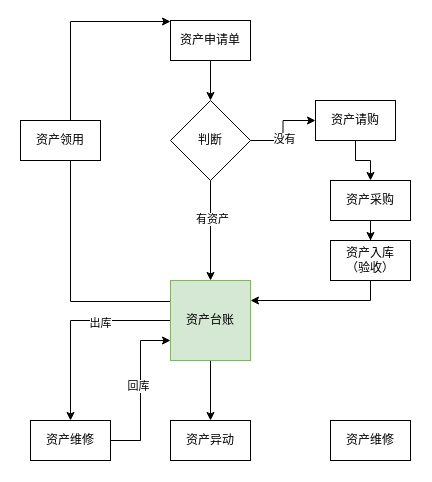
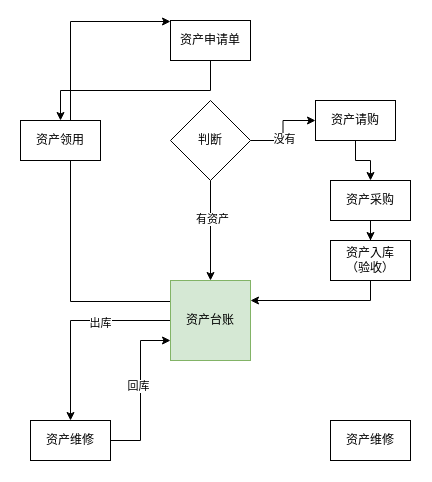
  <mxCell id="0" />
  <mxCell id="1" parent="0" />
  <mxCell id="2" style="edgeStyle=orthogonalEdgeStyle;rounded=0;orthogonalLoop=1;jettySize=auto;html=1;exitX=0;exitY=0.5;exitDx=0;exitDy=0;entryX=0;entryY=0.5;entryDx=0;entryDy=0;" edge="1" parent="1"><mxGeometry relative="1" as="geometry"><mxPoint x="170" y="301" as="sourcePoint" /><mxPoint x="170" y="21" as="targetPoint" /><Array as="points"><mxPoint x="70" y="301" /><mxPoint x="70" y="21" /></Array></mxGeometry></mxCell>
- <mxCell id="3" style="edgeStyle=orthogonalEdgeStyle;rounded=0;orthogonalLoop=1;jettySize=auto;html=1;exitX=0.5;exitY=1;exitDx=0;exitDy=0;entryX=0.5;entryY=0;entryDx=0;entryDy=0;" edge="1" parent="1" source="6" target="21"><mxGeometry relative="1" as="geometry" /></mxCell>
  <mxCell id="4" style="edgeStyle=orthogonalEdgeStyle;rounded=0;orthogonalLoop=1;jettySize=auto;html=1;exitX=0;exitY=0.5;exitDx=0;exitDy=0;" edge="1" parent="1" source="6" target="24"><mxGeometry relative="1" as="geometry" /></mxCell>
  <mxCell id="5" value="出库" style="edgeLabel;html=1;align=center;verticalAlign=middle;resizable=0;points=[];" vertex="1" connectable="0" parent="4"><mxGeometry x="-0.287" y="2" relative="1" as="geometry"><mxPoint as="offset" /></mxGeometry></mxCell>
  <mxCell id="6" value="资产台账" style="whiteSpace=wrap;html=1;aspect=fixed;fillColor=#d5e8d4;strokeColor=#82b366;" vertex="1" parent="1"><mxGeometry x="170" y="280" width="80" height="80" as="geometry" /></mxCell>
- <mxCell id="7" style="edgeStyle=orthogonalEdgeStyle;rounded=0;orthogonalLoop=1;jettySize=auto;html=1;exitX=0.5;exitY=1;exitDx=0;exitDy=0;entryX=0.5;entryY=0;entryDx=0;entryDy=0;" edge="1" parent="1" source="8" target="13"><mxGeometry relative="1" as="geometry" /></mxCell>
+ <mxCell id="7" style="edgeStyle=orthogonalEdgeStyle;rounded=0;orthogonalLoop=1;jettySize=auto;html=1;exitX=0.5;exitY=1;exitDx=0;exitDy=0;" edge="1" parent="1" source="8" target="20"><mxGeometry relative="1" as="geometry" /></mxCell>
  <mxCell id="8" value="资产申请单" style="rounded=0;whiteSpace=wrap;html=1;" vertex="1" parent="1"><mxGeometry x="170" y="20" width="80" height="40" as="geometry" /></mxCell>
  <mxCell id="9" style="edgeStyle=orthogonalEdgeStyle;rounded=0;orthogonalLoop=1;jettySize=auto;html=1;exitX=1;exitY=0.5;exitDx=0;exitDy=0;entryX=0;entryY=0.5;entryDx=0;entryDy=0;" edge="1" parent="1" source="13" target="15"><mxGeometry relative="1" as="geometry" /></mxCell>
  <mxCell id="10" value="没有" style="edgeLabel;html=1;align=center;verticalAlign=middle;resizable=0;points=[];" vertex="1" connectable="0" parent="9"><mxGeometry x="-0.208" y="-1" relative="1" as="geometry"><mxPoint as="offset" /></mxGeometry></mxCell>
  <mxCell id="11" style="edgeStyle=orthogonalEdgeStyle;rounded=0;orthogonalLoop=1;jettySize=auto;html=1;exitX=0.5;exitY=1;exitDx=0;exitDy=0;entryX=0.5;entryY=0;entryDx=0;entryDy=0;" edge="1" parent="1" source="13" target="6"><mxGeometry relative="1" as="geometry" /></mxCell>
  <mxCell id="12" value="有资产" style="edgeLabel;html=1;align=center;verticalAlign=middle;resizable=0;points=[];" vertex="1" connectable="0" parent="11"><mxGeometry x="-0.24" y="1" relative="1" as="geometry"><mxPoint as="offset" /></mxGeometry></mxCell>
  <mxCell id="13" value="判断" style="rhombus;whiteSpace=wrap;html=1;" vertex="1" parent="1"><mxGeometry x="170" y="100" width="80" height="80" as="geometry" /></mxCell>
  <mxCell id="14" style="edgeStyle=orthogonalEdgeStyle;rounded=0;orthogonalLoop=1;jettySize=auto;html=1;exitX=0.5;exitY=1;exitDx=0;exitDy=0;" edge="1" parent="1" source="15" target="17"><mxGeometry relative="1" as="geometry" /></mxCell>
  <mxCell id="15" value="资产请购" style="rounded=0;whiteSpace=wrap;html=1;" vertex="1" parent="1"><mxGeometry x="315" y="100" width="80" height="40" as="geometry" /></mxCell>
  <mxCell id="16" style="edgeStyle=orthogonalEdgeStyle;rounded=0;orthogonalLoop=1;jettySize=auto;html=1;exitX=0.5;exitY=1;exitDx=0;exitDy=0;" edge="1" parent="1" source="17" target="19"><mxGeometry relative="1" as="geometry" /></mxCell>
  <mxCell id="17" value="资产采购" style="rounded=0;whiteSpace=wrap;html=1;" vertex="1" parent="1"><mxGeometry x="330" y="180" width="80" height="40" as="geometry" /></mxCell>
  <mxCell id="18" style="edgeStyle=orthogonalEdgeStyle;rounded=0;orthogonalLoop=1;jettySize=auto;html=1;exitX=0.5;exitY=1;exitDx=0;exitDy=0;" edge="1" parent="1" source="19" target="6"><mxGeometry relative="1" as="geometry"><Array as="points"><mxPoint x="370" y="300" /></Array></mxGeometry></mxCell>
  <mxCell id="19" value="资产入库&lt;div&gt;（验收）&lt;/div&gt;" style="rounded=0;whiteSpace=wrap;html=1;" vertex="1" parent="1"><mxGeometry x="330" y="240" width="80" height="40" as="geometry" /></mxCell>
  <mxCell id="20" value="资产领用" style="rounded=0;whiteSpace=wrap;html=1;" vertex="1" parent="1"><mxGeometry x="20" y="120" width="80" height="40" as="geometry" /></mxCell>
- <mxCell id="21" value="资产异动" style="rounded=0;whiteSpace=wrap;html=1;" vertex="1" parent="1"><mxGeometry x="170" y="420" width="80" height="40" as="geometry" /></mxCell>
  <mxCell id="22" style="edgeStyle=orthogonalEdgeStyle;rounded=0;orthogonalLoop=1;jettySize=auto;html=1;exitX=1;exitY=0.5;exitDx=0;exitDy=0;entryX=0;entryY=0.75;entryDx=0;entryDy=0;" edge="1" parent="1" source="24" target="6"><mxGeometry relative="1" as="geometry" /></mxCell>
  <mxCell id="23" value="回库" style="edgeLabel;html=1;align=center;verticalAlign=middle;resizable=0;points=[];" vertex="1" connectable="0" parent="22"><mxGeometry x="0.058" y="3" relative="1" as="geometry"><mxPoint as="offset" /></mxGeometry></mxCell>
  <mxCell id="24" value="资产维修" style="rounded=0;whiteSpace=wrap;html=1;" vertex="1" parent="1"><mxGeometry x="30" y="420" width="80" height="40" as="geometry" /></mxCell>
  <mxCell id="25" value="资产维修" style="rounded=0;whiteSpace=wrap;html=1;" vertex="1" parent="1"><mxGeometry x="330" y="420" width="80" height="40" as="geometry" /></mxCell>
